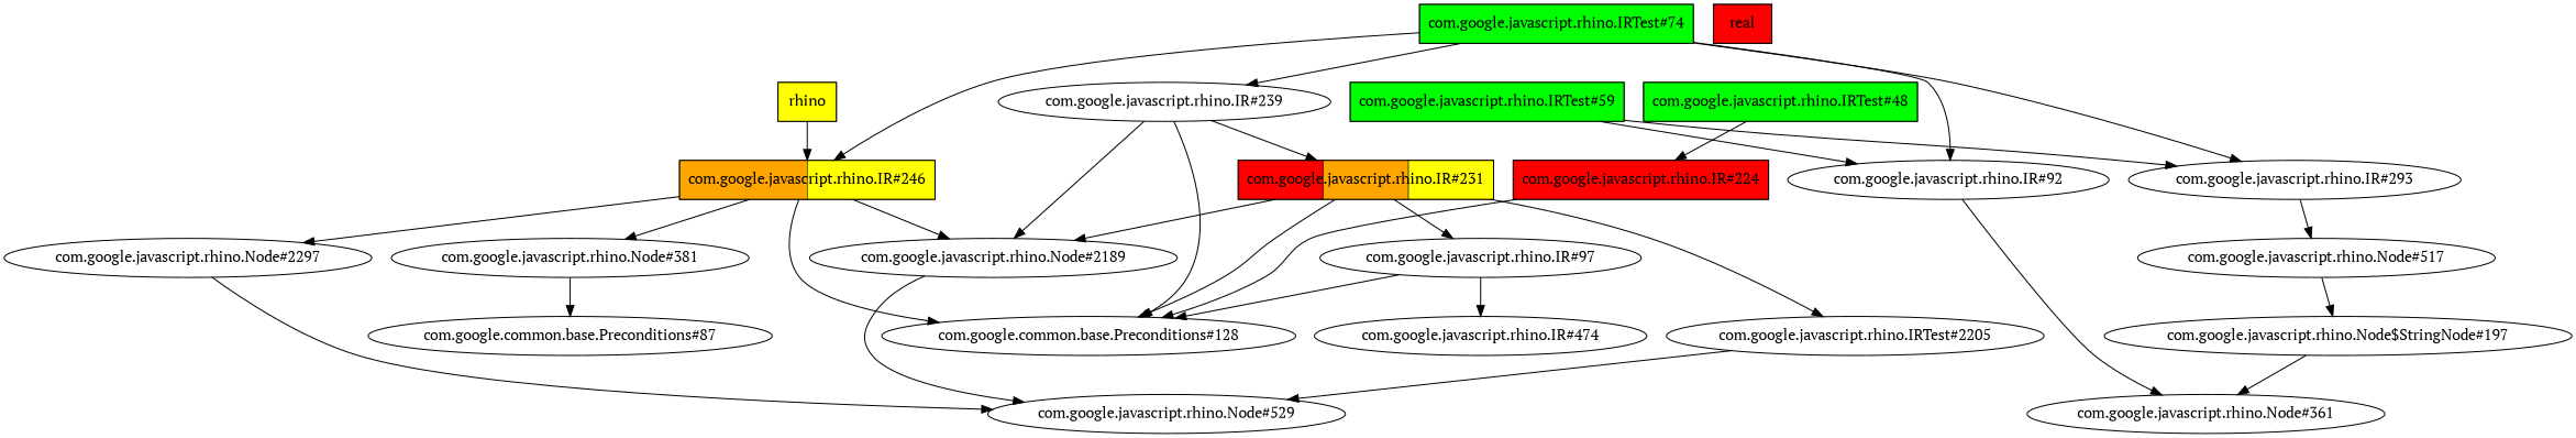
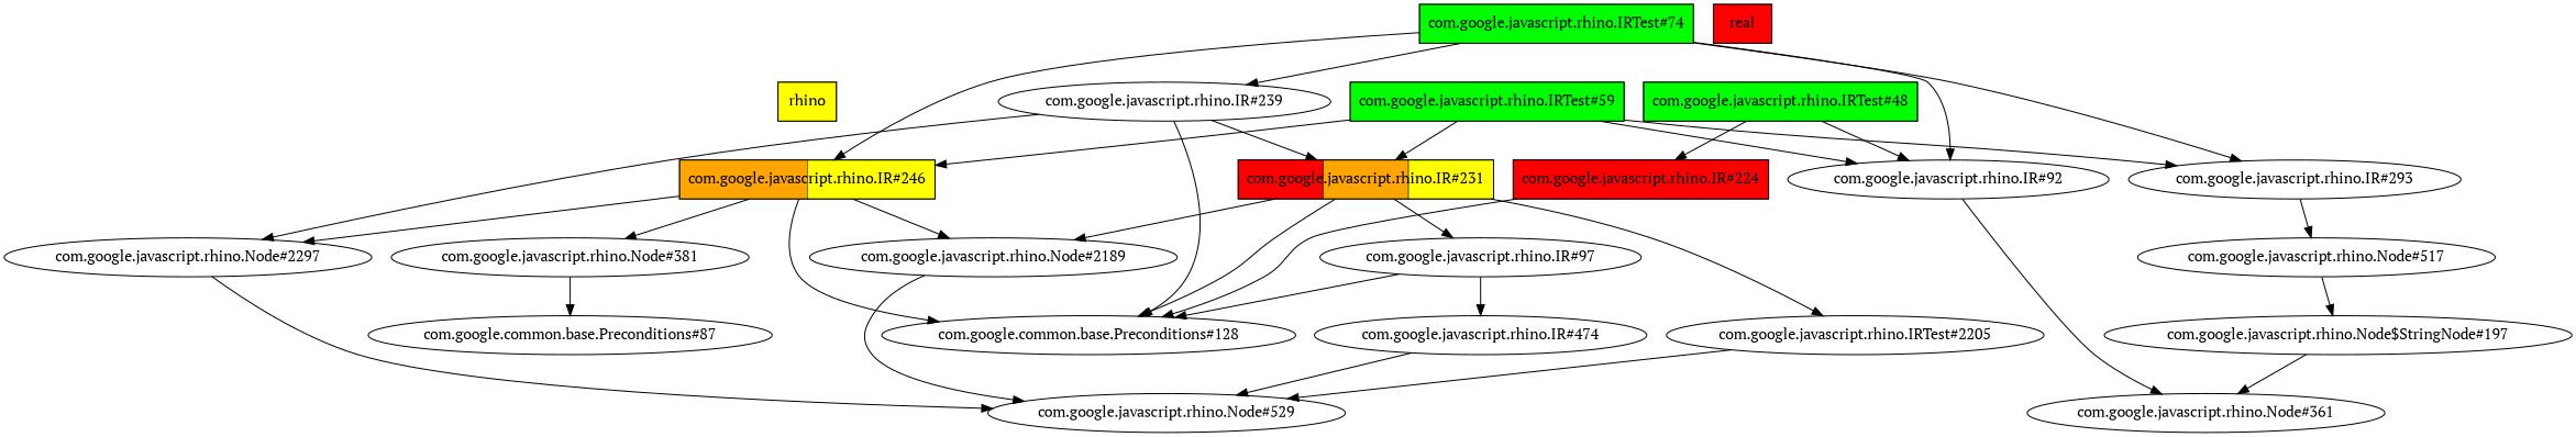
  digraph {
    fontname="PT Serif"
    node [fontname="PT Serif"]
    edge [fontname="PT Serif"]
    n1 [fillcolor=yellow label=rhino shape=box style=striped]
    "com.google.javascript.rhino.IRTest#48" [fillcolor=green shape=box style=striped]
    "com.google.javascript.rhino.IR#224" [fillcolor=red shape=box style=striped]
    "com.google.javascript.rhino.IR#92"
    "com.google.common.base.Preconditions#128"
    "com.google.javascript.rhino.Node#361"
    "com.google.javascript.rhino.IRTest#59" [fillcolor=green shape=box style=striped]
    "com.google.javascript.rhino.IR#246" [fillcolor="orange:yellow" shape=box style=striped]
    "com.google.javascript.rhino.IR#231" [fillcolor="red:orange:yellow" shape=box style=striped]
    "com.google.javascript.rhino.IR#293"
    "com.google.javascript.rhino.Node#2189"
    "com.google.javascript.rhino.Node#2297"
    "com.google.javascript.rhino.Node#381"
    "com.google.javascript.rhino.IR#97"
    n15 [label="com.google.javascript.rhino.IRTest#2205"]
    "com.google.javascript.rhino.Node#517"
    "com.google.javascript.rhino.Node#529"
    "com.google.common.base.Preconditions#87"
    "com.google.javascript.rhino.IRTest#74" [fillcolor=green shape=box style=striped]
    "com.google.javascript.rhino.IR#239"
    real [fillcolor=red shape=box style=striped]
    "com.google.javascript.rhino.IR#474"
    "com.google.javascript.rhino.Node$StringNode#197"
    "com.google.javascript.rhino.IRTest#48" -> "com.google.javascript.rhino.IR#224"
+   "com.google.javascript.rhino.IRTest#48" -> "com.google.javascript.rhino.IR#92"
    "com.google.javascript.rhino.IR#224" -> "com.google.common.base.Preconditions#128"
    "com.google.javascript.rhino.IR#92" -> "com.google.javascript.rhino.Node#361"
    "com.google.javascript.rhino.IRTest#59" -> "com.google.javascript.rhino.IR#92"
-   n1 -> "com.google.javascript.rhino.IR#246"
+   "com.google.javascript.rhino.IRTest#59" -> "com.google.javascript.rhino.IR#246"
+   "com.google.javascript.rhino.IRTest#59" -> "com.google.javascript.rhino.IR#231"
    "com.google.javascript.rhino.IRTest#59" -> "com.google.javascript.rhino.IR#293"
    "com.google.javascript.rhino.IR#246" -> "com.google.common.base.Preconditions#128"
    "com.google.javascript.rhino.IR#246" -> "com.google.javascript.rhino.Node#2189"
    "com.google.javascript.rhino.IR#246" -> "com.google.javascript.rhino.Node#2297"
    "com.google.javascript.rhino.IR#246" -> "com.google.javascript.rhino.Node#381"
    "com.google.javascript.rhino.IR#231" -> "com.google.common.base.Preconditions#128"
    "com.google.javascript.rhino.IR#231" -> "com.google.javascript.rhino.Node#2189"
    "com.google.javascript.rhino.IR#231" -> "com.google.javascript.rhino.IR#97"
    "com.google.javascript.rhino.IR#231" -> n15
    "com.google.javascript.rhino.IR#293" -> "com.google.javascript.rhino.Node#517"
    "com.google.javascript.rhino.Node#2189" -> "com.google.javascript.rhino.Node#529"
    "com.google.javascript.rhino.Node#2297" -> "com.google.javascript.rhino.Node#529"
    "com.google.javascript.rhino.Node#381" -> "com.google.common.base.Preconditions#87"
    "com.google.javascript.rhino.IR#97" -> "com.google.common.base.Preconditions#128"
    "com.google.javascript.rhino.IR#97" -> "com.google.javascript.rhino.IR#474"
    n15 -> "com.google.javascript.rhino.Node#529"
    "com.google.javascript.rhino.Node#517" -> "com.google.javascript.rhino.Node$StringNode#197"
    "com.google.javascript.rhino.IRTest#74" -> "com.google.javascript.rhino.IR#92"
    "com.google.javascript.rhino.IRTest#74" -> "com.google.javascript.rhino.IR#246"
    "com.google.javascript.rhino.IRTest#74" -> "com.google.javascript.rhino.IR#293"
    "com.google.javascript.rhino.IRTest#74" -> "com.google.javascript.rhino.IR#239"
    "com.google.javascript.rhino.IR#239" -> "com.google.common.base.Preconditions#128"
    "com.google.javascript.rhino.IR#239" -> "com.google.javascript.rhino.IR#231"
-   "com.google.javascript.rhino.IR#239" -> "com.google.javascript.rhino.Node#2189"
+   "com.google.javascript.rhino.IR#239" -> "com.google.javascript.rhino.Node#2297"
+   "com.google.javascript.rhino.IR#474" -> "com.google.javascript.rhino.Node#529"
    "com.google.javascript.rhino.Node$StringNode#197" -> "com.google.javascript.rhino.Node#361"
  }
